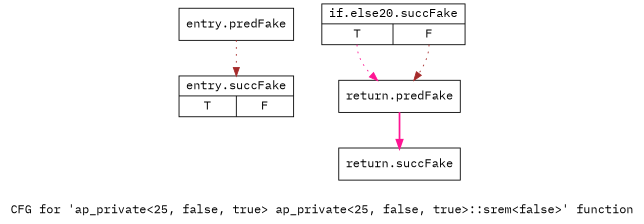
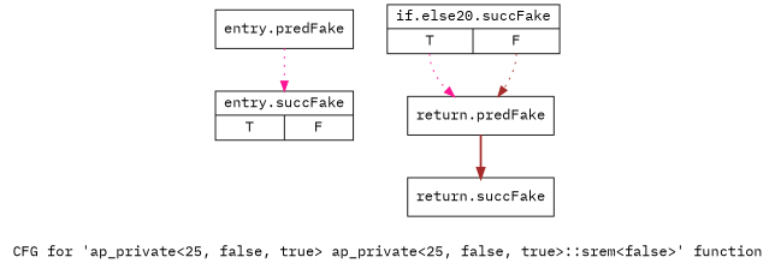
  digraph {
    fontname="IBM Plex Mono"
    label="CFG for 'ap_private\<25, false, true\> ap_private\<25, false, true\>::srem\<false\>' function"
    node [fontname="IBM Plex Mono" shape=record filename="/tools/Xilinx/Vitis_HLS/2022.1/include/etc/ap_private.h" linenumber=2359]
    edge [color=deeppink execusionnum=0 filename="/tools/Xilinx/Vitis_HLS/2022.1/include/etc/ap_private.h" fontname="IBM Plex Mono" style=dotted tailport=s0]
    n1 [label="{entry.predFake}" filename="" linenumber=""]
    n2 [label="{entry.succFake|{<s0>T|<s1>F}}" linenumber=2347]
    n3 [label="{if.else20.succFake|{<s0>T|<s1>F}}" linenumber=2354]
    n4 [label="{return.predFake}"]
    n5 [label="{return.succFake}"]
-   n1 -> n2 [color=brown]
+   n1 -> n2
    n3 -> n4
    n3 -> n4 [color=brown tailport=s1 filename=""]
-   n4 -> n5 [style=bold]
+   n4 -> n5 [color=brown style=bold]
  }
